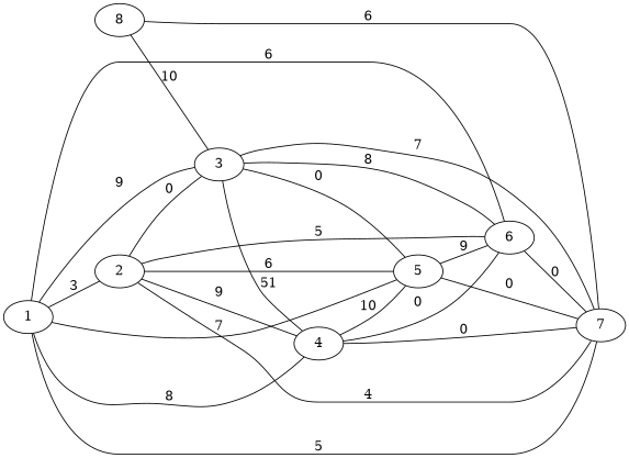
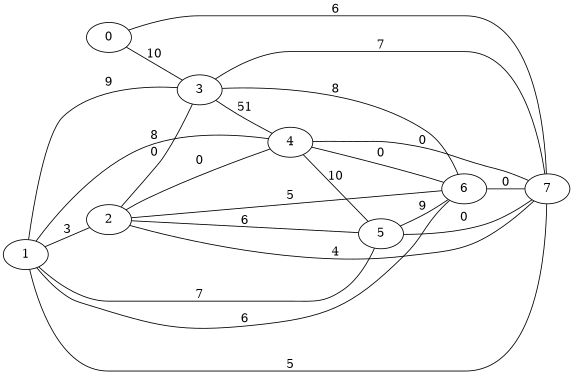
  graph {
    rankdir=LR
-   0 [label=8]
+   0
    3
    7
    4
    5
    6
    1
    2
    0 -- 3 [label=10]
    0 -- 7 [label=6]
    3 -- 7 [label=7]
    3 -- 4 [label=51]
-   3 -- 5 [label=0]
    3 -- 6 [label=8]
    4 -- 7 [label=0]
    4 -- 5 [label=10]
    4 -- 6 [label=0]
    5 -- 7 [label=0]
    5 -- 6 [label=9]
    6 -- 7 [label=0]
    1 -- 3 [label=9]
    1 -- 7 [label=5]
    1 -- 4 [label=8]
    1 -- 5 [label=7]
    1 -- 6 [label=6]
    1 -- 2 [label=3]
    2 -- 3 [label=0]
    2 -- 7 [label=4]
-   2 -- 4 [label=9]
+   2 -- 4 [label=0]
    2 -- 5 [label=6]
    2 -- 6 [label=5]
  }
